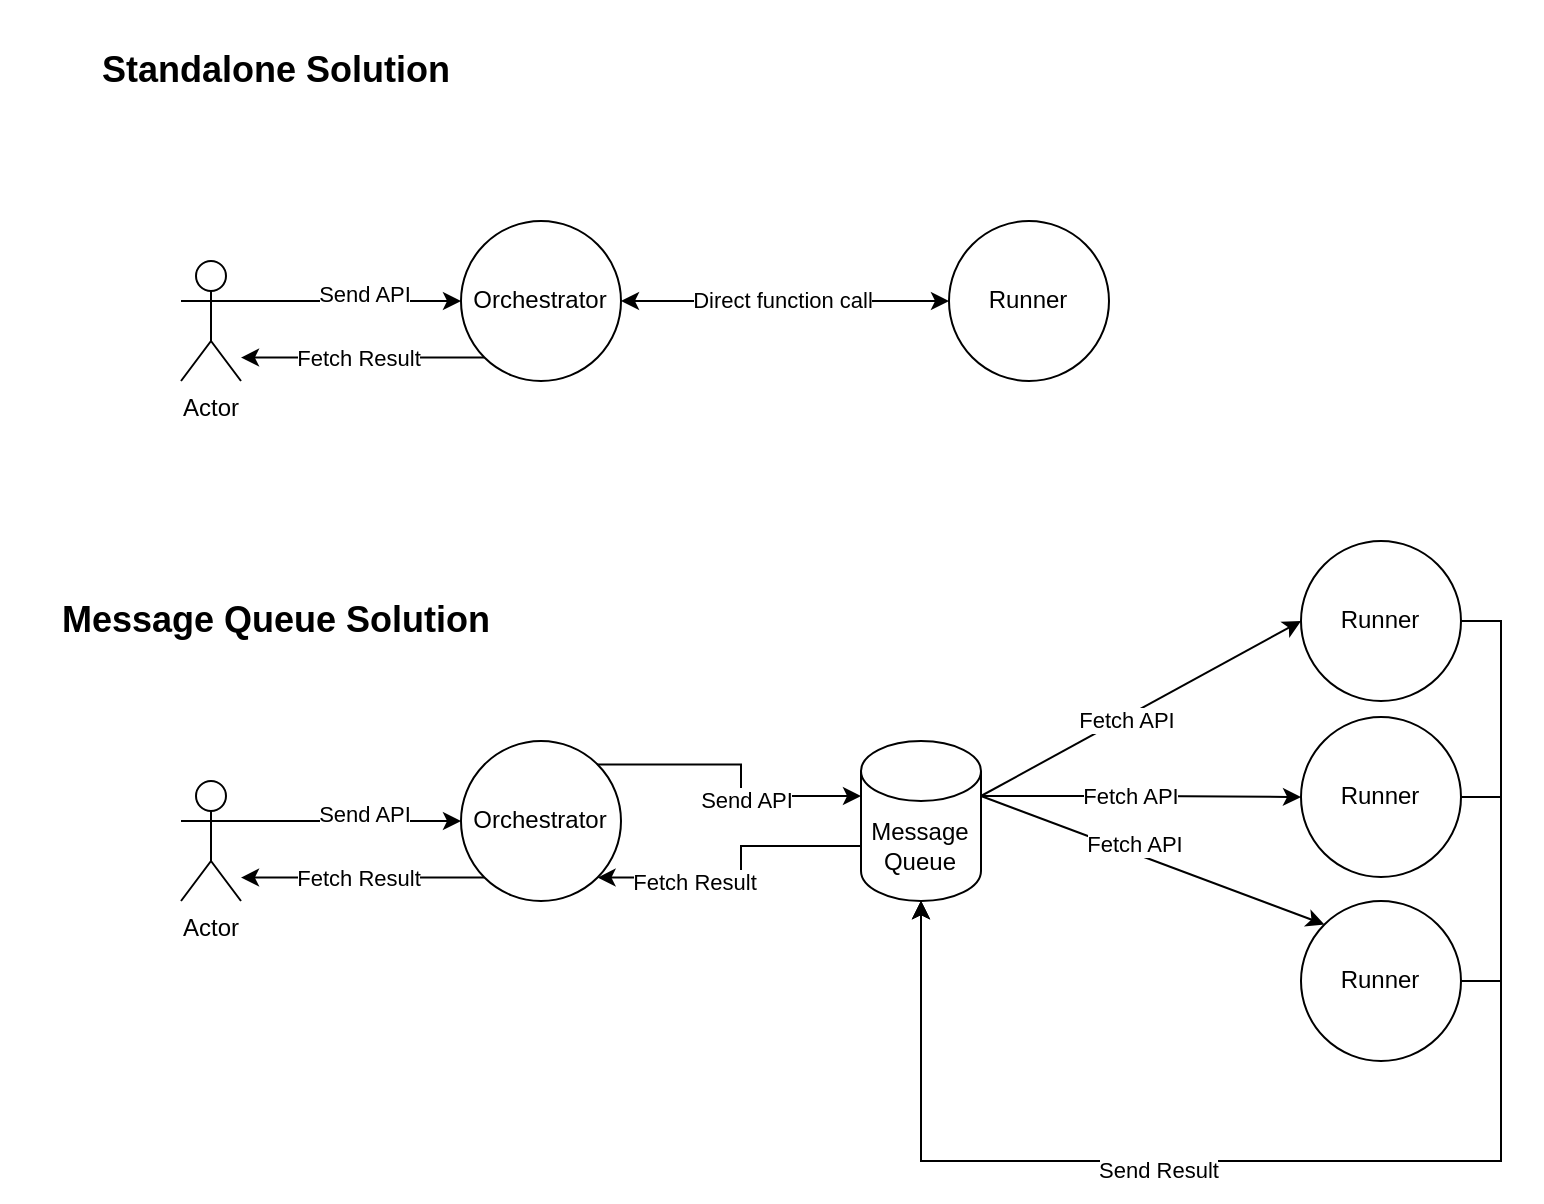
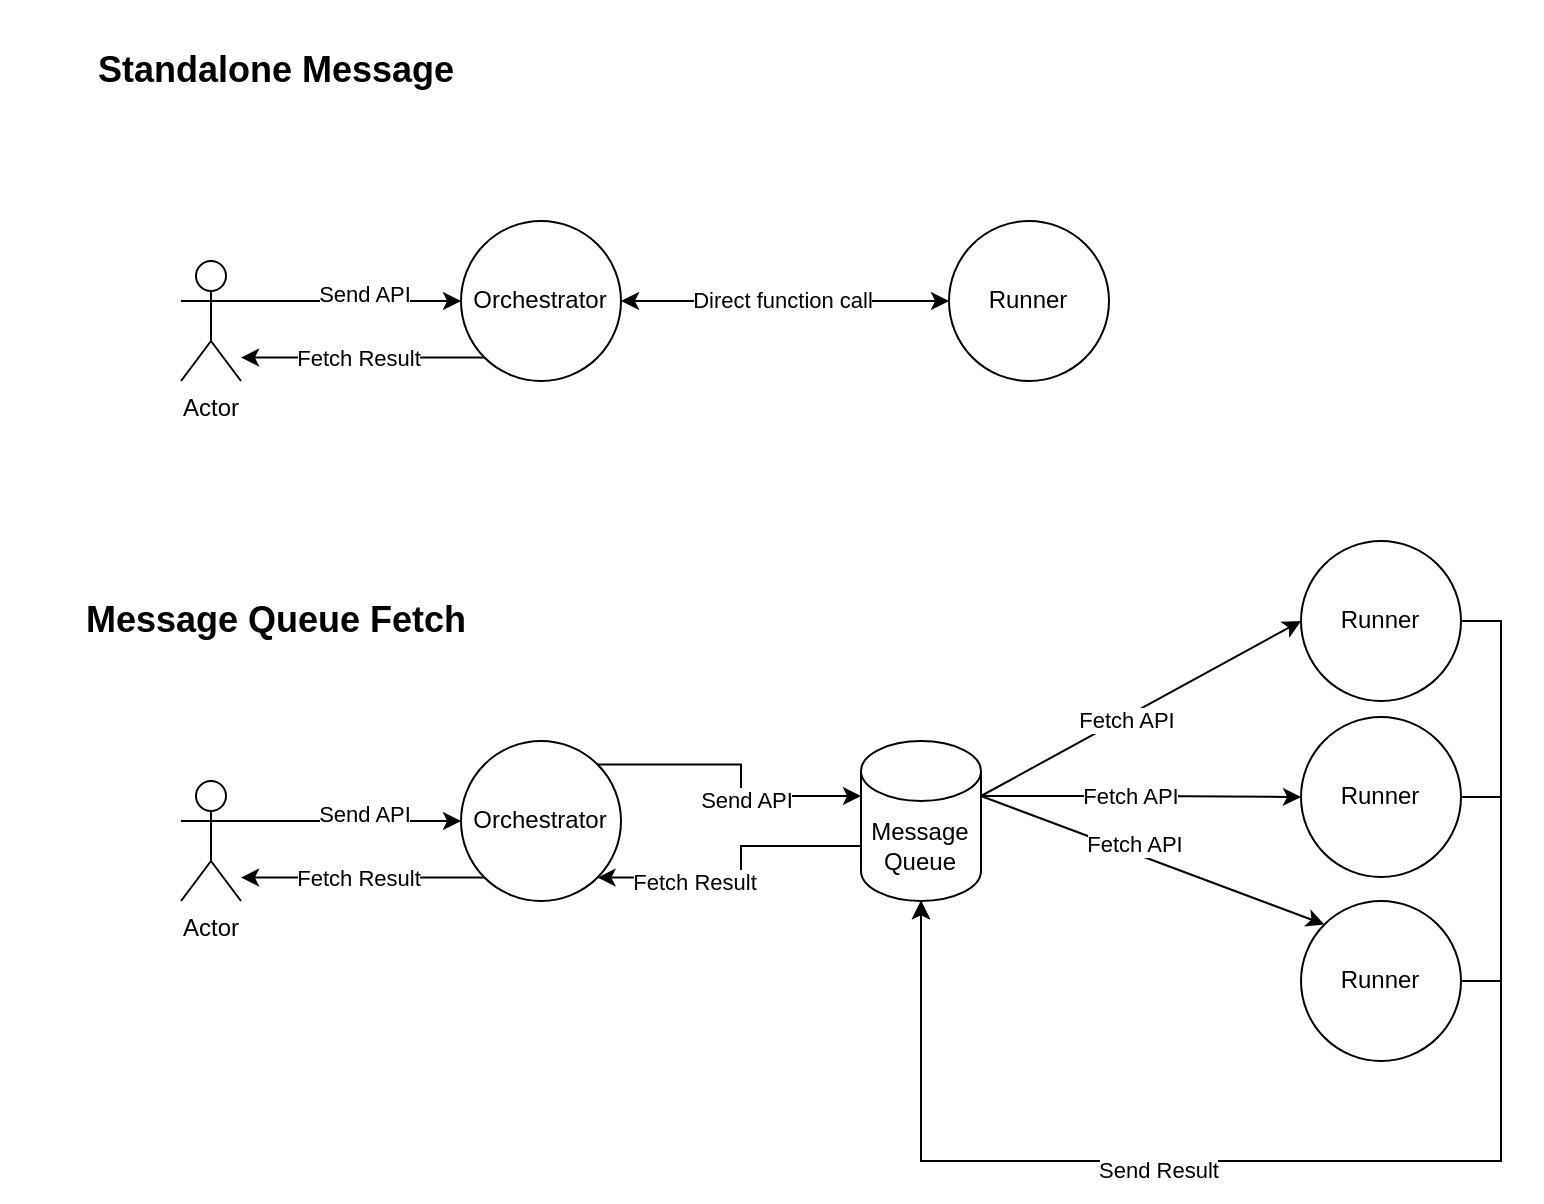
  <mxCell id="0" />
  <mxCell id="1" parent="0" />
  <mxCell id="2" value="Runner" style="ellipse;whiteSpace=wrap;html=1;aspect=fixed;" parent="1" vertex="1"><mxGeometry x="474" y="110" width="80" height="80" as="geometry" /></mxCell>
  <mxCell id="3" style="edgeStyle=orthogonalEdgeStyle;rounded=0;orthogonalLoop=1;jettySize=auto;html=1;exitX=0;exitY=1;exitDx=0;exitDy=0;" parent="1" source="5" target="8" edge="1"><mxGeometry relative="1" as="geometry"><Array as="points"><mxPoint x="170" y="178" /><mxPoint x="170" y="178" /></Array></mxGeometry></mxCell>
  <mxCell id="4" value="Fetch Result" style="edgeLabel;html=1;align=center;verticalAlign=middle;resizable=0;points=[];" vertex="1" connectable="0" parent="3"><mxGeometry x="0.03" relative="1" as="geometry"><mxPoint as="offset" /></mxGeometry></mxCell>
  <mxCell id="5" value="Orchestrator" style="ellipse;whiteSpace=wrap;html=1;aspect=fixed;" parent="1" vertex="1"><mxGeometry x="230" y="110" width="80" height="80" as="geometry" /></mxCell>
  <mxCell id="6" style="edgeStyle=orthogonalEdgeStyle;rounded=0;orthogonalLoop=1;jettySize=auto;html=1;exitX=1;exitY=0.333;exitDx=0;exitDy=0;exitPerimeter=0;entryX=0;entryY=0.5;entryDx=0;entryDy=0;" parent="1" source="8" target="5" edge="1"><mxGeometry relative="1" as="geometry" /></mxCell>
  <mxCell id="7" value="Send API" style="edgeLabel;html=1;align=center;verticalAlign=middle;resizable=0;points=[];" vertex="1" connectable="0" parent="6"><mxGeometry x="0.109" y="3" relative="1" as="geometry"><mxPoint as="offset" /></mxGeometry></mxCell>
  <mxCell id="8" value="Actor" style="shape=umlActor;verticalLabelPosition=bottom;verticalAlign=top;html=1;outlineConnect=0;" parent="1" vertex="1"><mxGeometry x="90" y="130" width="30" height="60" as="geometry" /></mxCell>
  <mxCell id="9" style="edgeStyle=orthogonalEdgeStyle;rounded=0;orthogonalLoop=1;jettySize=auto;html=1;entryX=0;entryY=0.5;entryDx=0;entryDy=0;endArrow=classic;endFill=1;startArrow=classic;startFill=1;" edge="1" parent="1" source="5" target="2"><mxGeometry relative="1" as="geometry"><mxPoint x="314" y="147.5" as="sourcePoint" /></mxGeometry></mxCell>
  <mxCell id="10" value="Direct function call" style="edgeLabel;html=1;align=center;verticalAlign=middle;resizable=0;points=[];" vertex="1" connectable="0" parent="9"><mxGeometry x="-0.024" y="1" relative="1" as="geometry"><mxPoint as="offset" /></mxGeometry></mxCell>
  <mxCell id="11" value="Runner" style="ellipse;whiteSpace=wrap;html=1;aspect=fixed;" vertex="1" parent="1"><mxGeometry x="650" y="270" width="80" height="80" as="geometry" /></mxCell>
  <mxCell id="12" value="Runner" style="ellipse;whiteSpace=wrap;html=1;aspect=fixed;" vertex="1" parent="1"><mxGeometry x="650" y="358" width="80" height="80" as="geometry" /></mxCell>
  <mxCell id="13" value="Runner" style="ellipse;whiteSpace=wrap;html=1;aspect=fixed;" vertex="1" parent="1"><mxGeometry x="650" y="450" width="80" height="80" as="geometry" /></mxCell>
  <mxCell id="14" style="edgeStyle=orthogonalEdgeStyle;rounded=0;orthogonalLoop=1;jettySize=auto;html=1;exitX=0;exitY=1;exitDx=0;exitDy=0;" edge="1" parent="1" source="16" target="19"><mxGeometry relative="1" as="geometry"><Array as="points"><mxPoint x="170" y="438" /><mxPoint x="170" y="438" /></Array></mxGeometry></mxCell>
  <mxCell id="15" value="Fetch Result" style="edgeLabel;html=1;align=center;verticalAlign=middle;resizable=0;points=[];" vertex="1" connectable="0" parent="14"><mxGeometry x="0.03" relative="1" as="geometry"><mxPoint as="offset" /></mxGeometry></mxCell>
  <mxCell id="16" value="Orchestrator" style="ellipse;whiteSpace=wrap;html=1;aspect=fixed;" vertex="1" parent="1"><mxGeometry x="230" y="370" width="80" height="80" as="geometry" /></mxCell>
  <mxCell id="17" style="edgeStyle=orthogonalEdgeStyle;rounded=0;orthogonalLoop=1;jettySize=auto;html=1;exitX=1;exitY=0.333;exitDx=0;exitDy=0;exitPerimeter=0;entryX=0;entryY=0.5;entryDx=0;entryDy=0;" edge="1" parent="1" source="19" target="16"><mxGeometry relative="1" as="geometry" /></mxCell>
  <mxCell id="18" value="Send API" style="edgeLabel;html=1;align=center;verticalAlign=middle;resizable=0;points=[];" vertex="1" connectable="0" parent="17"><mxGeometry x="0.109" y="3" relative="1" as="geometry"><mxPoint as="offset" /></mxGeometry></mxCell>
  <mxCell id="19" value="Actor" style="shape=umlActor;verticalLabelPosition=bottom;verticalAlign=top;html=1;outlineConnect=0;" vertex="1" parent="1"><mxGeometry x="90" y="390" width="30" height="60" as="geometry" /></mxCell>
  <mxCell id="20" style="rounded=0;orthogonalLoop=1;jettySize=auto;html=1;exitX=1;exitY=0;exitDx=0;exitDy=27.5;exitPerimeter=0;entryX=0;entryY=0.5;entryDx=0;entryDy=0;" edge="1" parent="1" source="28" target="11"><mxGeometry relative="1" as="geometry" /></mxCell>
  <mxCell id="21" value="Fetch API" style="edgeLabel;html=1;align=center;verticalAlign=middle;resizable=0;points=[];" vertex="1" connectable="0" parent="20"><mxGeometry x="-0.105" y="-1" relative="1" as="geometry"><mxPoint as="offset" /></mxGeometry></mxCell>
  <mxCell id="22" style="edgeStyle=orthogonalEdgeStyle;rounded=0;orthogonalLoop=1;jettySize=auto;html=1;exitX=1;exitY=0;exitDx=0;exitDy=27.5;exitPerimeter=0;entryX=0;entryY=0.5;entryDx=0;entryDy=0;" edge="1" parent="1" source="28" target="12"><mxGeometry relative="1" as="geometry" /></mxCell>
  <mxCell id="23" value="Fetch API" style="edgeLabel;html=1;align=center;verticalAlign=middle;resizable=0;points=[];" vertex="1" connectable="0" parent="22"><mxGeometry x="-0.078" y="1" relative="1" as="geometry"><mxPoint y="1" as="offset" /></mxGeometry></mxCell>
  <mxCell id="24" style="rounded=0;orthogonalLoop=1;jettySize=auto;html=1;exitX=1;exitY=0;exitDx=0;exitDy=27.5;exitPerimeter=0;entryX=0;entryY=0;entryDx=0;entryDy=0;" edge="1" parent="1" source="28" target="13"><mxGeometry relative="1" as="geometry" /></mxCell>
  <mxCell id="25" value="Fetch API" style="edgeLabel;html=1;align=center;verticalAlign=middle;resizable=0;points=[];" vertex="1" connectable="0" parent="24"><mxGeometry x="-0.13" y="4" relative="1" as="geometry"><mxPoint as="offset" /></mxGeometry></mxCell>
  <mxCell id="26" style="edgeStyle=orthogonalEdgeStyle;rounded=0;orthogonalLoop=1;jettySize=auto;html=1;exitX=0;exitY=0;exitDx=0;exitDy=52.5;exitPerimeter=0;entryX=1;entryY=1;entryDx=0;entryDy=0;" edge="1" parent="1" source="28" target="16"><mxGeometry relative="1" as="geometry" /></mxCell>
  <mxCell id="27" value="Fetch Result" style="edgeLabel;html=1;align=center;verticalAlign=middle;resizable=0;points=[];" vertex="1" connectable="0" parent="26"><mxGeometry x="0.34" y="2" relative="1" as="geometry"><mxPoint as="offset" /></mxGeometry></mxCell>
  <mxCell id="28" value="Message&lt;br&gt;Queue" style="shape=cylinder3;whiteSpace=wrap;html=1;boundedLbl=1;backgroundOutline=1;size=15;rotation=0;" vertex="1" parent="1"><mxGeometry x="430" y="370" width="60" height="80" as="geometry" /></mxCell>
  <mxCell id="29" style="edgeStyle=orthogonalEdgeStyle;rounded=0;orthogonalLoop=1;jettySize=auto;html=1;exitX=1;exitY=0;exitDx=0;exitDy=0;entryX=0;entryY=0;entryDx=0;entryDy=27.5;entryPerimeter=0;" edge="1" parent="1" source="16" target="28"><mxGeometry relative="1" as="geometry" /></mxCell>
  <mxCell id="30" value="Send API" style="edgeLabel;html=1;align=center;verticalAlign=middle;resizable=0;points=[];" vertex="1" connectable="0" parent="29"><mxGeometry x="0.214" y="-1" relative="1" as="geometry"><mxPoint y="1" as="offset" /></mxGeometry></mxCell>
  <mxCell id="31" style="edgeStyle=orthogonalEdgeStyle;rounded=0;orthogonalLoop=1;jettySize=auto;html=1;exitX=1;exitY=0.5;exitDx=0;exitDy=0;entryX=0.5;entryY=1;entryDx=0;entryDy=0;entryPerimeter=0;" edge="1" parent="1" source="12" target="28"><mxGeometry relative="1" as="geometry"><Array as="points"><mxPoint x="750" y="398" /><mxPoint x="750" y="580" /><mxPoint x="460" y="580" /></Array></mxGeometry></mxCell>
  <mxCell id="32" style="edgeStyle=orthogonalEdgeStyle;rounded=0;orthogonalLoop=1;jettySize=auto;html=1;exitX=1;exitY=0.5;exitDx=0;exitDy=0;entryX=0.5;entryY=1;entryDx=0;entryDy=0;entryPerimeter=0;" edge="1" parent="1" source="13" target="28"><mxGeometry relative="1" as="geometry"><Array as="points"><mxPoint x="750" y="490" /><mxPoint x="750" y="580" /><mxPoint x="460" y="580" /></Array></mxGeometry></mxCell>
  <mxCell id="33" style="edgeStyle=orthogonalEdgeStyle;rounded=0;orthogonalLoop=1;jettySize=auto;html=1;exitX=1;exitY=0.5;exitDx=0;exitDy=0;entryX=0.5;entryY=1;entryDx=0;entryDy=0;entryPerimeter=0;" edge="1" parent="1" source="11" target="28"><mxGeometry relative="1" as="geometry"><Array as="points"><mxPoint x="750" y="310" /><mxPoint x="750" y="580" /><mxPoint x="460" y="580" /></Array></mxGeometry></mxCell>
  <mxCell id="34" value="Send Result" style="edgeLabel;html=1;align=center;verticalAlign=middle;resizable=0;points=[];" vertex="1" connectable="0" parent="33"><mxGeometry x="0.301" y="4" relative="1" as="geometry"><mxPoint as="offset" /></mxGeometry></mxCell>
- <mxCell id="35" value="&lt;font style=&quot;font-size: 18px;&quot;&gt;&lt;b&gt;Message Queue Solution&lt;/b&gt;&lt;/font&gt;" style="text;html=1;strokeColor=none;fillColor=none;align=center;verticalAlign=middle;whiteSpace=wrap;rounded=0;" vertex="1" parent="1"><mxGeometry x="20" y="295" width="236" height="30" as="geometry" /></mxCell>
- <mxCell id="36" value="&lt;font style=&quot;font-size: 18px;&quot;&gt;&lt;b&gt;Standalone Solution&lt;/b&gt;&lt;/font&gt;" style="text;html=1;strokeColor=none;fillColor=none;align=center;verticalAlign=middle;whiteSpace=wrap;rounded=0;" vertex="1" parent="1"><mxGeometry x="20" y="20" width="236" height="30" as="geometry" /></mxCell>
+ <mxCell id="35" value="&lt;font style=&quot;font-size: 18px;&quot;&gt;&lt;b&gt;Message Queue Fetch&lt;/b&gt;&lt;/font&gt;" style="text;html=1;strokeColor=none;fillColor=none;align=center;verticalAlign=middle;whiteSpace=wrap;rounded=0;" vertex="1" parent="1"><mxGeometry x="20" y="295" width="236" height="30" as="geometry" /></mxCell>
+ <mxCell id="36" value="&lt;font style=&quot;font-size: 18px;&quot;&gt;&lt;b&gt;Standalone Message&lt;/b&gt;&lt;/font&gt;" style="text;html=1;strokeColor=none;fillColor=none;align=center;verticalAlign=middle;whiteSpace=wrap;rounded=0;" vertex="1" parent="1"><mxGeometry x="20" y="20" width="236" height="30" as="geometry" /></mxCell>
